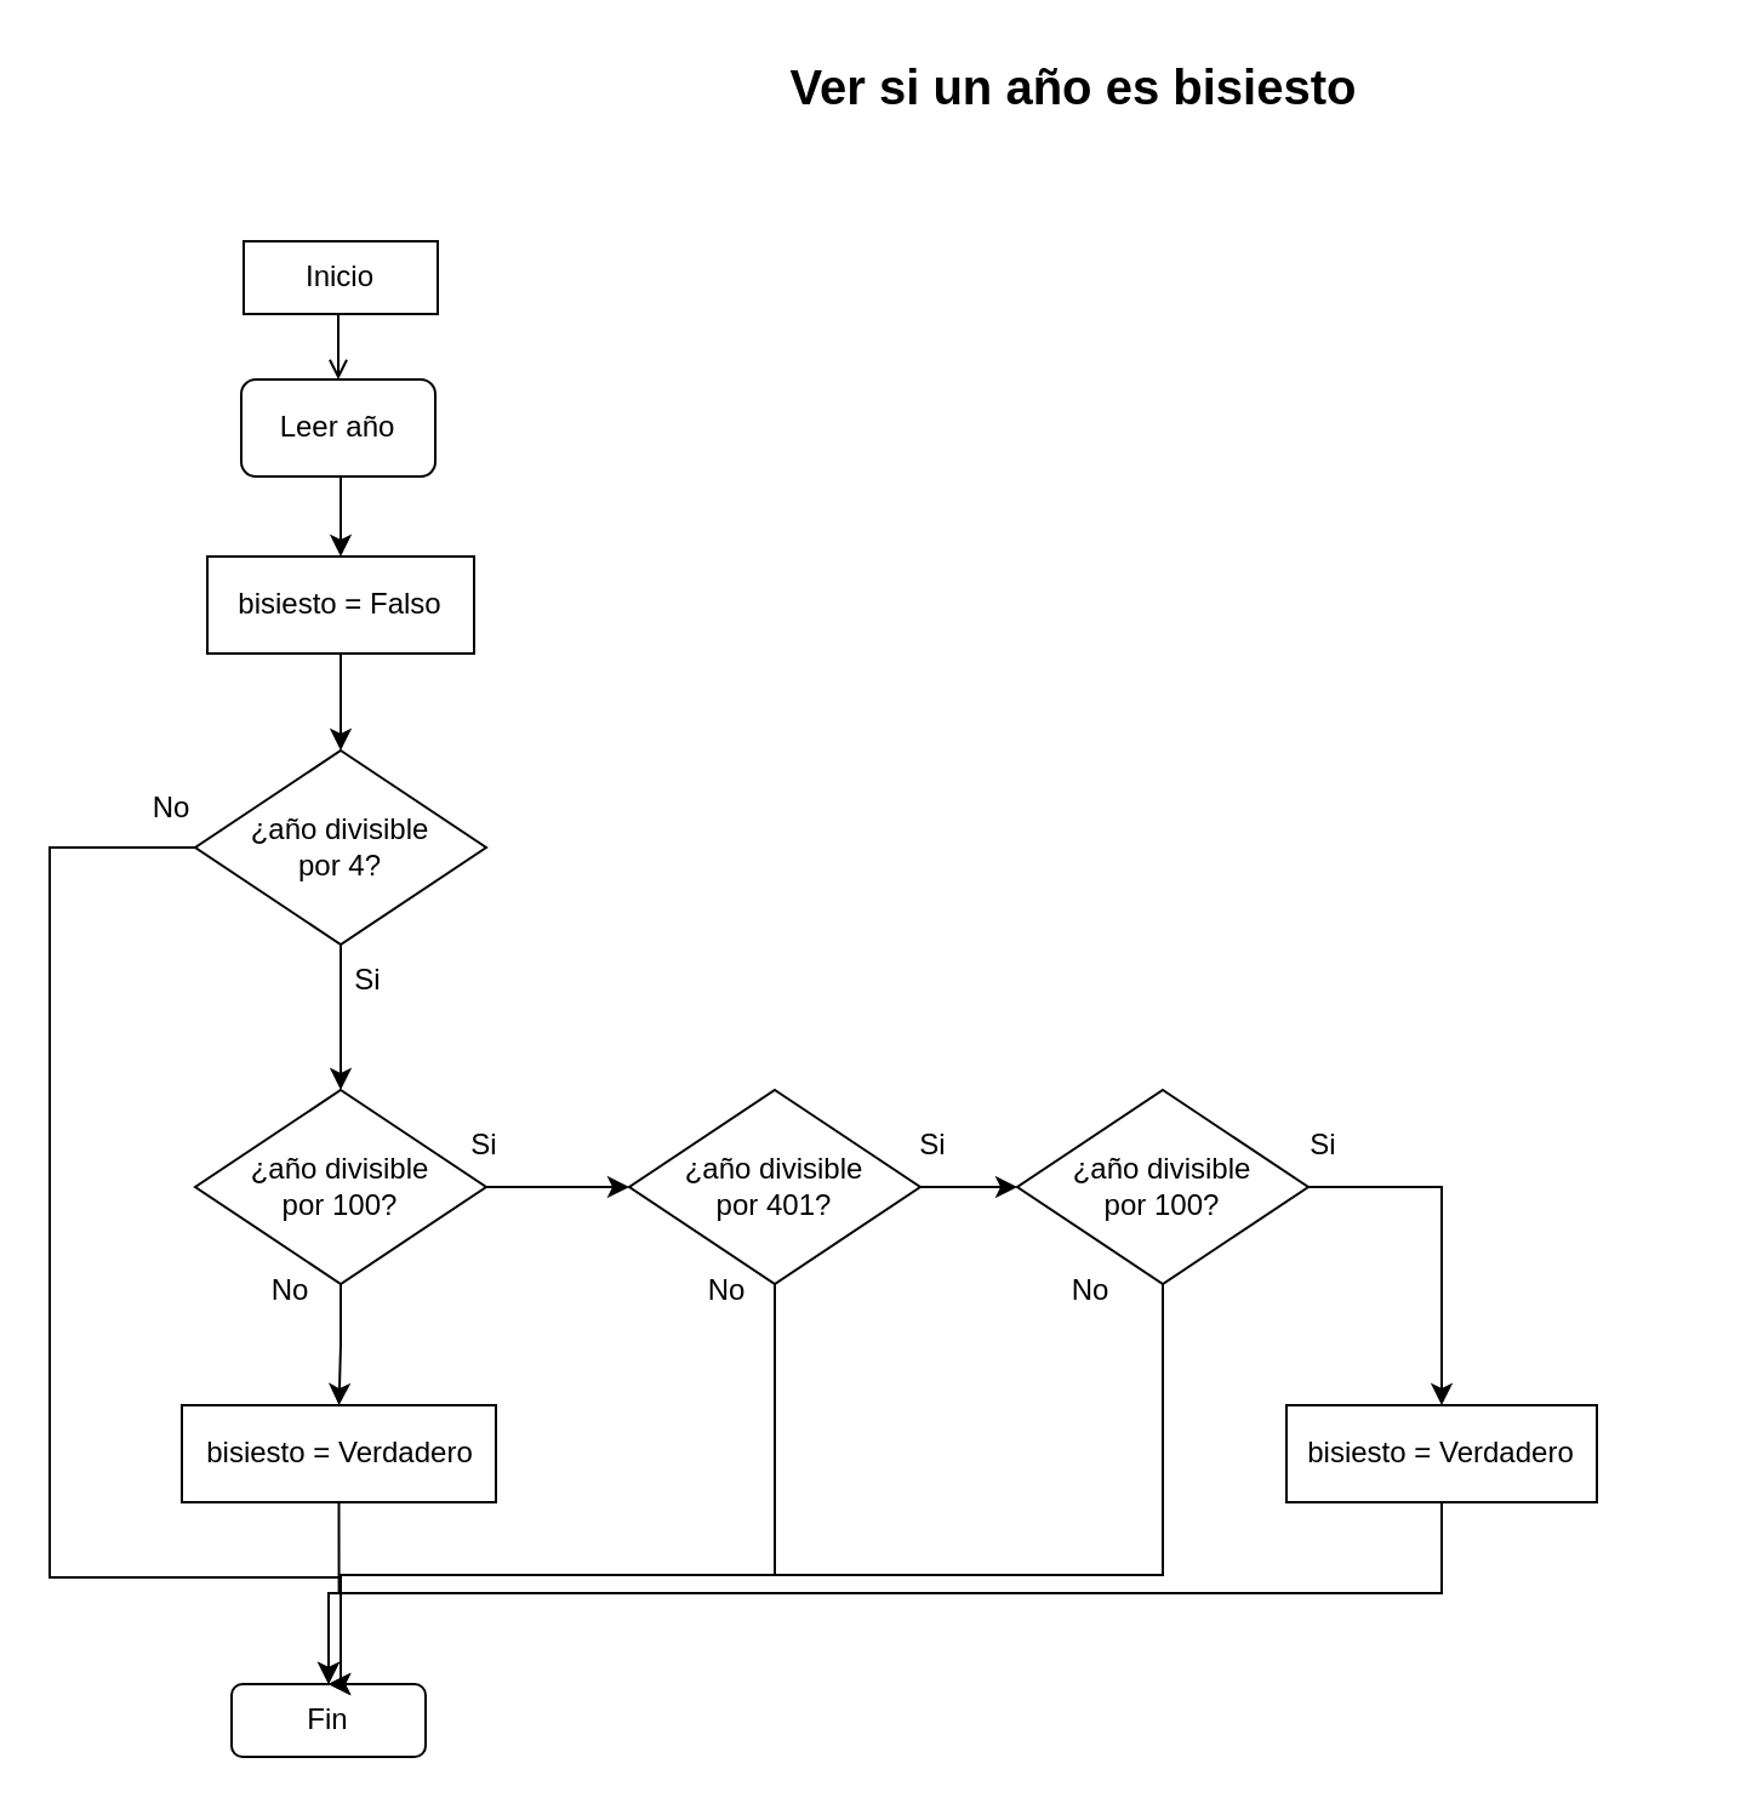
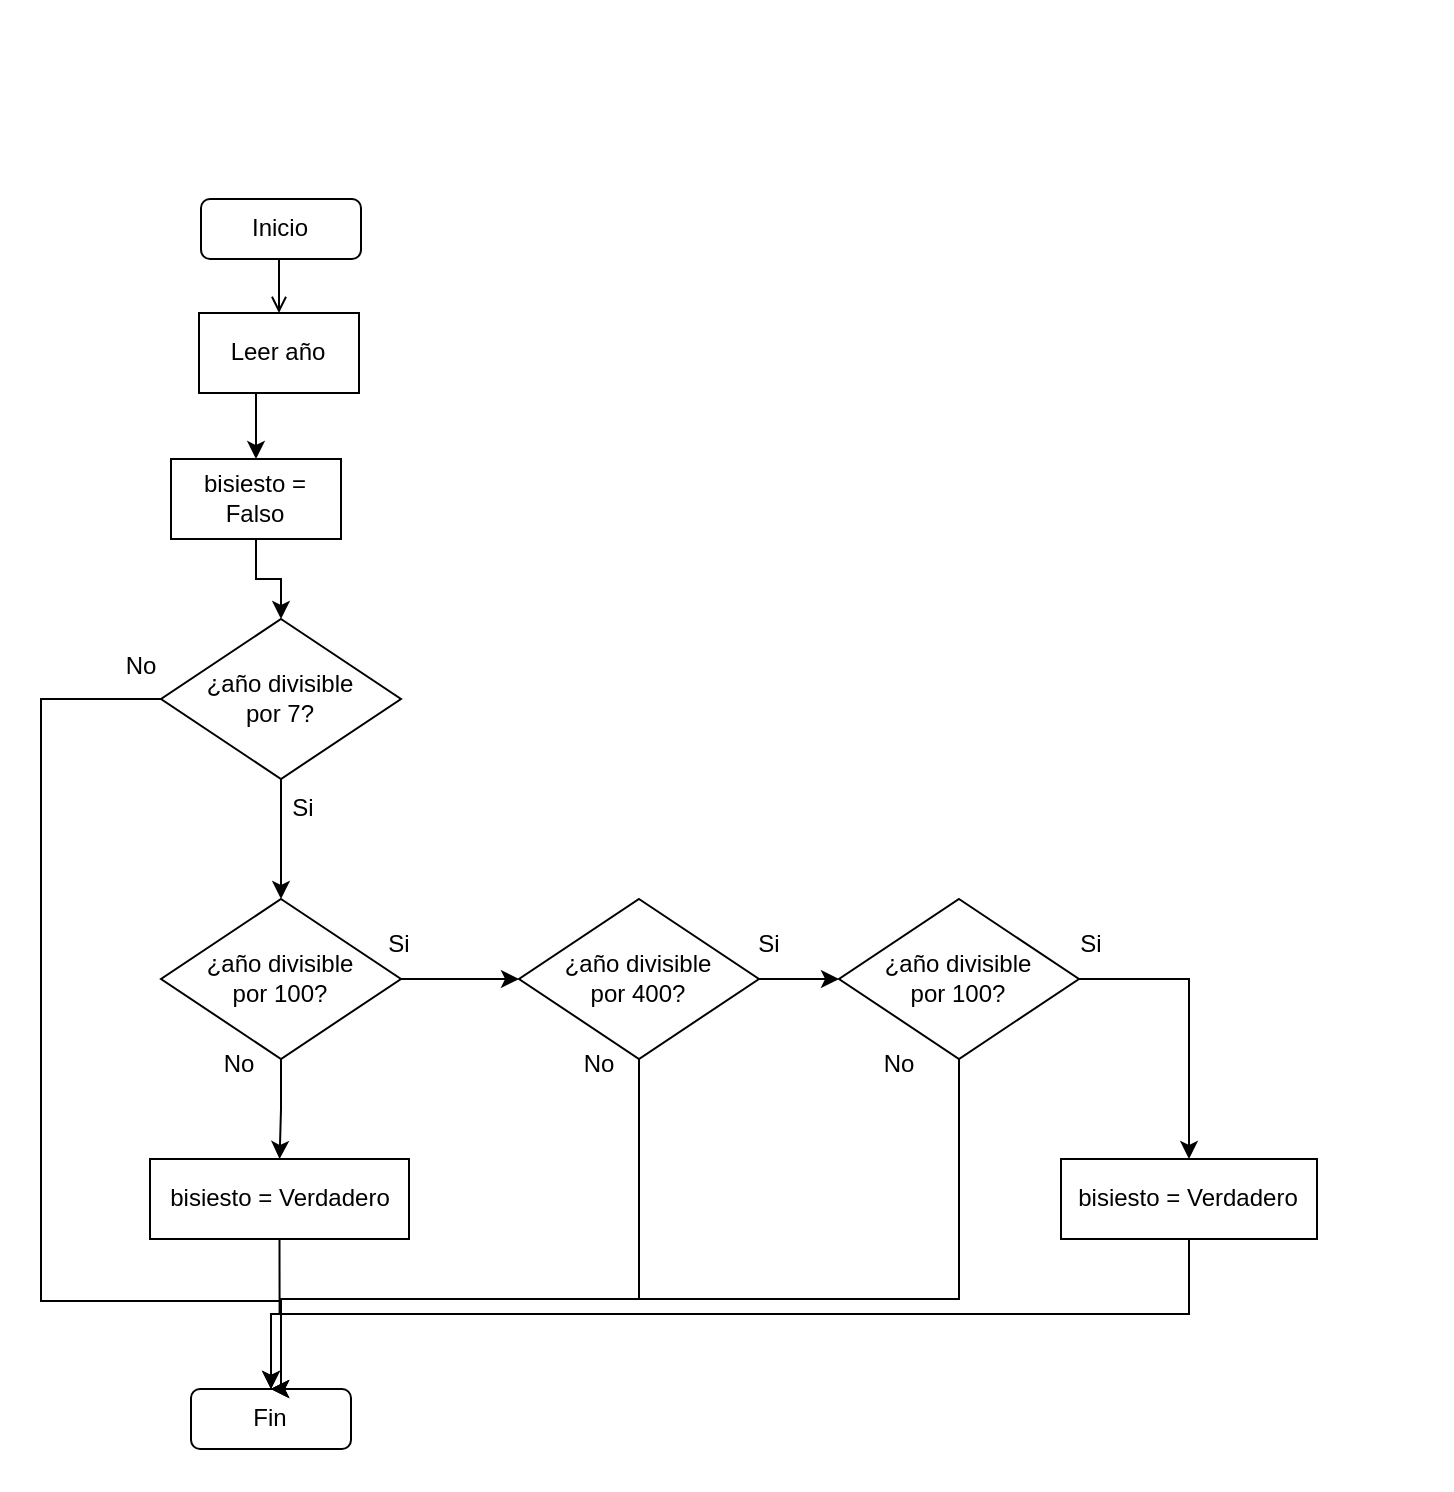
  <mxCell id="0" />
  <mxCell id="1" parent="0" />
  <mxCell id="2" style="edgeStyle=orthogonalEdgeStyle;rounded=0;orthogonalLoop=1;jettySize=auto;html=1;exitX=0.5;exitY=1;exitDx=0;exitDy=0;entryX=0.5;entryY=0;entryDx=0;entryDy=0;endArrow=open;" edge="1" parent="1" source="3" target="6"><mxGeometry relative="1" as="geometry" /></mxCell>
- <mxCell id="3" value="Inicio" style="whiteSpace=wrap;html=1;rounded=0;" vertex="1" parent="1"><mxGeometry x="100" y="99" width="80" height="30" as="geometry" /></mxCell>
- <mxCell id="4" value="&lt;font style=&quot;font-size: 20px;&quot;&gt;&lt;b&gt;Ver si un año es bisiesto&lt;/b&gt;&lt;/font&gt;" style="text;html=1;align=center;verticalAlign=middle;whiteSpace=wrap;rounded=0;" vertex="1" parent="1"><mxGeometry x="180" y="20" width="525" height="30" as="geometry" /></mxCell>
+ <mxCell id="3" value="Inicio" style="rounded=1;whiteSpace=wrap;html=1;" vertex="1" parent="1"><mxGeometry x="100" y="99" width="80" height="30" as="geometry" /></mxCell>
  <mxCell id="5" style="edgeStyle=orthogonalEdgeStyle;rounded=0;orthogonalLoop=1;jettySize=auto;html=1;exitX=0.5;exitY=1;exitDx=0;exitDy=0;entryX=0.5;entryY=0;entryDx=0;entryDy=0;" edge="1" parent="1" source="6" target="16"><mxGeometry relative="1" as="geometry" /></mxCell>
- <mxCell id="6" value="Leer año" style="whiteSpace=wrap;html=1;rounded=1;" vertex="1" parent="1"><mxGeometry x="99" y="156" width="80" height="40" as="geometry" /></mxCell>
+ <mxCell id="6" value="Leer año" style="rounded=0;whiteSpace=wrap;html=1;" vertex="1" parent="1"><mxGeometry x="99" y="156" width="80" height="40" as="geometry" /></mxCell>
  <mxCell id="7" value="Fin" style="rounded=1;whiteSpace=wrap;html=1;" vertex="1" parent="1"><mxGeometry x="95" y="694" width="80" height="30" as="geometry" /></mxCell>
  <mxCell id="8" style="edgeStyle=orthogonalEdgeStyle;rounded=0;orthogonalLoop=1;jettySize=auto;html=1;exitX=0.5;exitY=1;exitDx=0;exitDy=0;entryX=0.5;entryY=0;entryDx=0;entryDy=0;" edge="1" parent="1" source="10" target="13"><mxGeometry relative="1" as="geometry" /></mxCell>
  <mxCell id="9" style="edgeStyle=orthogonalEdgeStyle;rounded=0;orthogonalLoop=1;jettySize=auto;html=1;exitX=0;exitY=0.5;exitDx=0;exitDy=0;entryX=0.5;entryY=0;entryDx=0;entryDy=0;" edge="1" parent="1" source="10" target="7"><mxGeometry relative="1" as="geometry"><Array as="points"><mxPoint x="20" y="349" /><mxPoint x="20" y="650" /><mxPoint x="140" y="650" /></Array></mxGeometry></mxCell>
- <mxCell id="10" value="¿año divisible&lt;div&gt;&amp;nbsp;por 4?&amp;nbsp;&lt;/div&gt;" style="rhombus;whiteSpace=wrap;html=1;" vertex="1" parent="1"><mxGeometry x="80" y="309" width="120" height="80" as="geometry" /></mxCell>
+ <mxCell id="10" value="¿año divisible&lt;div&gt;&amp;nbsp;por 7?&amp;nbsp;&lt;/div&gt;" style="rhombus;whiteSpace=wrap;html=1;" vertex="1" parent="1"><mxGeometry x="80" y="309" width="120" height="80" as="geometry" /></mxCell>
  <mxCell id="11" style="edgeStyle=orthogonalEdgeStyle;rounded=0;orthogonalLoop=1;jettySize=auto;html=1;exitX=1;exitY=0.5;exitDx=0;exitDy=0;entryX=0;entryY=0.5;entryDx=0;entryDy=0;" edge="1" parent="1" source="13" target="21"><mxGeometry relative="1" as="geometry" /></mxCell>
  <mxCell id="12" style="edgeStyle=orthogonalEdgeStyle;rounded=0;orthogonalLoop=1;jettySize=auto;html=1;exitX=0.5;exitY=1;exitDx=0;exitDy=0;" edge="1" parent="1" source="13" target="18"><mxGeometry relative="1" as="geometry" /></mxCell>
  <mxCell id="13" value="¿año divisible&lt;div&gt;&amp;nbsp;por 100?&amp;nbsp;&lt;/div&gt;" style="rhombus;whiteSpace=wrap;html=1;" vertex="1" parent="1"><mxGeometry x="80" y="449" width="120" height="80" as="geometry" /></mxCell>
  <mxCell id="14" value="Si" style="text;html=1;align=center;verticalAlign=middle;resizable=0;points=[];autosize=1;strokeColor=none;fillColor=none;" vertex="1" parent="1"><mxGeometry x="136" y="389" width="30" height="30" as="geometry" /></mxCell>
  <mxCell id="15" style="edgeStyle=orthogonalEdgeStyle;rounded=0;orthogonalLoop=1;jettySize=auto;html=1;exitX=0.5;exitY=1;exitDx=0;exitDy=0;entryX=0.5;entryY=0;entryDx=0;entryDy=0;" edge="1" parent="1" source="16" target="10"><mxGeometry relative="1" as="geometry" /></mxCell>
- <mxCell id="16" value="bisiesto = Falso" style="rounded=0;whiteSpace=wrap;html=1;" vertex="1" parent="1"><mxGeometry x="85" y="229" width="110" height="40" as="geometry" /></mxCell>
+ <mxCell id="16" value="bisiesto = Falso" style="rounded=0;whiteSpace=wrap;html=1;" vertex="1" parent="1"><mxGeometry x="85" y="229" width="85" height="40" as="geometry" /></mxCell>
  <mxCell id="17" style="edgeStyle=orthogonalEdgeStyle;rounded=0;orthogonalLoop=1;jettySize=auto;html=1;exitX=0.5;exitY=1;exitDx=0;exitDy=0;entryX=0.5;entryY=0;entryDx=0;entryDy=0;" edge="1" parent="1" source="18" target="7"><mxGeometry relative="1" as="geometry" /></mxCell>
  <mxCell id="18" value="bisiesto = Verdadero" style="rounded=0;whiteSpace=wrap;html=1;" vertex="1" parent="1"><mxGeometry x="74.5" y="579" width="129.5" height="40" as="geometry" /></mxCell>
  <mxCell id="19" style="edgeStyle=orthogonalEdgeStyle;rounded=0;orthogonalLoop=1;jettySize=auto;html=1;exitX=1;exitY=0.5;exitDx=0;exitDy=0;entryX=0;entryY=0.5;entryDx=0;entryDy=0;" edge="1" parent="1" source="21" target="26"><mxGeometry relative="1" as="geometry" /></mxCell>
  <mxCell id="20" style="edgeStyle=orthogonalEdgeStyle;rounded=0;orthogonalLoop=1;jettySize=auto;html=1;exitX=0.5;exitY=1;exitDx=0;exitDy=0;entryX=0.5;entryY=0;entryDx=0;entryDy=0;" edge="1" parent="1" source="21" target="7"><mxGeometry relative="1" as="geometry"><Array as="points"><mxPoint x="319" y="649" /><mxPoint x="140" y="649" /></Array></mxGeometry></mxCell>
- <mxCell id="21" value="¿año divisible&lt;div&gt;&amp;nbsp;por 401?&amp;nbsp;&lt;/div&gt;" style="rhombus;whiteSpace=wrap;html=1;" vertex="1" parent="1"><mxGeometry x="259" y="449" width="120" height="80" as="geometry" /></mxCell>
+ <mxCell id="21" value="¿año divisible&lt;div&gt;&amp;nbsp;por 400?&amp;nbsp;&lt;/div&gt;" style="rhombus;whiteSpace=wrap;html=1;" vertex="1" parent="1"><mxGeometry x="259" y="449" width="120" height="80" as="geometry" /></mxCell>
  <mxCell id="22" value="Si" style="text;html=1;align=center;verticalAlign=middle;resizable=0;points=[];autosize=1;strokeColor=none;fillColor=none;" vertex="1" parent="1"><mxGeometry x="184" y="457" width="30" height="30" as="geometry" /></mxCell>
  <mxCell id="23" value="No" style="text;html=1;align=center;verticalAlign=middle;resizable=0;points=[];autosize=1;strokeColor=none;fillColor=none;" vertex="1" parent="1"><mxGeometry x="99" y="517" width="40" height="30" as="geometry" /></mxCell>
  <mxCell id="24" style="edgeStyle=orthogonalEdgeStyle;rounded=0;orthogonalLoop=1;jettySize=auto;html=1;exitX=1;exitY=0.5;exitDx=0;exitDy=0;entryX=0.5;entryY=0;entryDx=0;entryDy=0;" edge="1" parent="1" source="26" target="29"><mxGeometry relative="1" as="geometry" /></mxCell>
  <mxCell id="25" style="edgeStyle=orthogonalEdgeStyle;rounded=0;orthogonalLoop=1;jettySize=auto;html=1;exitX=0.5;exitY=1;exitDx=0;exitDy=0;entryX=0.5;entryY=0;entryDx=0;entryDy=0;" edge="1" parent="1" source="26" target="7"><mxGeometry relative="1" as="geometry"><Array as="points"><mxPoint x="479" y="649" /><mxPoint x="140" y="649" /></Array></mxGeometry></mxCell>
  <mxCell id="26" value="¿año divisible&lt;div&gt;&amp;nbsp;por 100?&amp;nbsp;&lt;/div&gt;" style="rhombus;whiteSpace=wrap;html=1;" vertex="1" parent="1"><mxGeometry x="419" y="449" width="120" height="80" as="geometry" /></mxCell>
  <mxCell id="27" value="Si" style="text;html=1;align=center;verticalAlign=middle;resizable=0;points=[];autosize=1;strokeColor=none;fillColor=none;" vertex="1" parent="1"><mxGeometry x="369" y="457" width="30" height="30" as="geometry" /></mxCell>
  <mxCell id="28" style="edgeStyle=orthogonalEdgeStyle;rounded=0;orthogonalLoop=1;jettySize=auto;html=1;exitX=0.5;exitY=1;exitDx=0;exitDy=0;entryX=0.5;entryY=0;entryDx=0;entryDy=0;" edge="1" parent="1" source="29" target="7"><mxGeometry relative="1" as="geometry" /></mxCell>
  <mxCell id="29" value="bisiesto = Verdadero" style="rounded=0;whiteSpace=wrap;html=1;" vertex="1" parent="1"><mxGeometry x="530" y="579" width="128" height="40" as="geometry" /></mxCell>
  <mxCell id="30" value="No" style="text;html=1;align=center;verticalAlign=middle;resizable=0;points=[];autosize=1;strokeColor=none;fillColor=none;" vertex="1" parent="1"><mxGeometry x="279" y="517" width="40" height="30" as="geometry" /></mxCell>
  <mxCell id="31" value="No" style="text;html=1;align=center;verticalAlign=middle;resizable=0;points=[];autosize=1;strokeColor=none;fillColor=none;" vertex="1" parent="1"><mxGeometry x="429" y="517" width="40" height="30" as="geometry" /></mxCell>
  <mxCell id="32" value="Si" style="text;html=1;align=center;verticalAlign=middle;resizable=0;points=[];autosize=1;strokeColor=none;fillColor=none;" vertex="1" parent="1"><mxGeometry x="530" y="457" width="30" height="30" as="geometry" /></mxCell>
  <mxCell id="33" value="No" style="text;html=1;align=center;verticalAlign=middle;resizable=0;points=[];autosize=1;strokeColor=none;fillColor=none;" vertex="1" parent="1"><mxGeometry x="50" y="318" width="40" height="30" as="geometry" /></mxCell>
